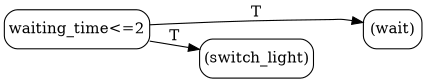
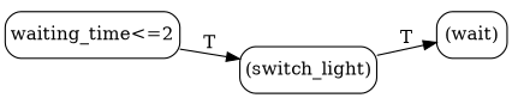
  digraph {
    rankdir=LR
    node [margin="0.05,0.05" shape=box style=rounded]
    n1 [label="(wait)"]
    n2 [label="(switch_light)"]
    n3 [label="waiting_time<=2"]
-   n3 -> n1 [label=T]
+   n2 -> n1 [label=T]
    n3 -> n2 [label=T]
  }
